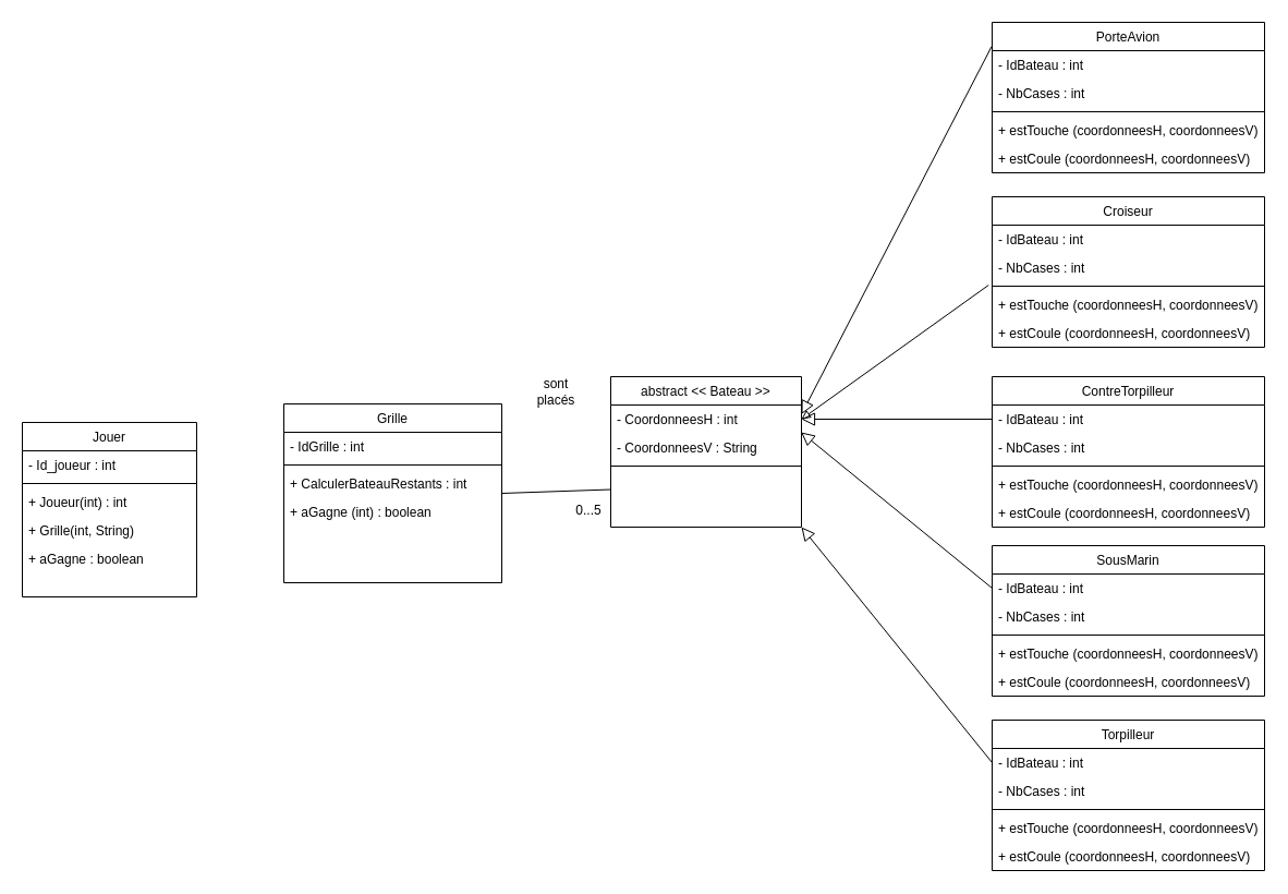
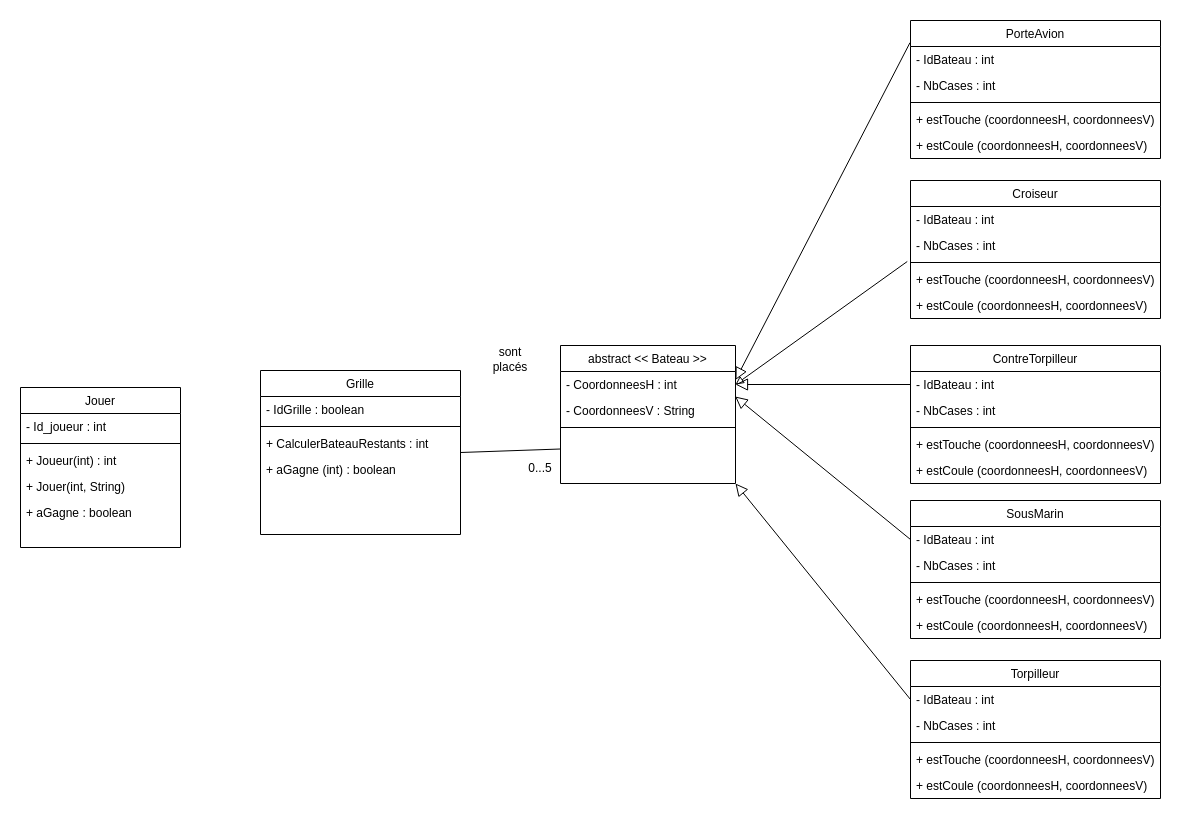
  <mxCell id="0" />
  <mxCell id="1" parent="0" />
  <mxCell id="2" value="Jouer" style="swimlane;fontStyle=0;align=center;verticalAlign=top;childLayout=stackLayout;horizontal=1;startSize=26;horizontalStack=0;resizeParent=1;resizeLast=0;collapsible=1;marginBottom=0;rounded=0;shadow=0;strokeWidth=1;" parent="1" vertex="1"><mxGeometry x="20" y="387" width="160" height="160" as="geometry"><mxRectangle x="130" y="380" width="160" height="26" as="alternateBounds" /></mxGeometry></mxCell>
  <mxCell id="3" value="- Id_joueur : int" style="text;align=left;verticalAlign=top;spacingLeft=4;spacingRight=4;overflow=hidden;rotatable=0;points=[[0,0.5],[1,0.5]];portConstraint=eastwest;" parent="2" vertex="1"><mxGeometry y="26" width="160" height="26" as="geometry" /></mxCell>
  <mxCell id="4" value="" style="line;html=1;strokeWidth=1;align=left;verticalAlign=middle;spacingTop=-1;spacingLeft=3;spacingRight=3;rotatable=0;labelPosition=right;points=[];portConstraint=eastwest;" parent="2" vertex="1"><mxGeometry y="52" width="160" height="8" as="geometry" /></mxCell>
  <mxCell id="5" value="+ Joueur(int) : int" style="text;align=left;verticalAlign=top;spacingLeft=4;spacingRight=4;overflow=hidden;rotatable=0;points=[[0,0.5],[1,0.5]];portConstraint=eastwest;fontStyle=0" parent="2" vertex="1"><mxGeometry y="60" width="160" height="26" as="geometry" /></mxCell>
- <mxCell id="6" value="+ Grille(int, String) " style="text;align=left;verticalAlign=top;spacingLeft=4;spacingRight=4;overflow=hidden;rotatable=0;points=[[0,0.5],[1,0.5]];portConstraint=eastwest;fontStyle=0" vertex="1" parent="2"><mxGeometry y="86" width="160" height="26" as="geometry" /></mxCell>
+ <mxCell id="6" value="+ Jouer(int, String) " style="text;align=left;verticalAlign=top;spacingLeft=4;spacingRight=4;overflow=hidden;rotatable=0;points=[[0,0.5],[1,0.5]];portConstraint=eastwest;fontStyle=0" vertex="1" parent="2"><mxGeometry y="86" width="160" height="26" as="geometry" /></mxCell>
  <mxCell id="7" value="+ aGagne : boolean" style="text;align=left;verticalAlign=top;spacingLeft=4;spacingRight=4;overflow=hidden;rotatable=0;points=[[0,0.5],[1,0.5]];portConstraint=eastwest;" vertex="1" parent="2"><mxGeometry y="112" width="160" height="26" as="geometry" /></mxCell>
  <mxCell id="8" value="abstract &lt;&lt; Bateau &gt;&gt;" style="swimlane;fontStyle=0;align=center;verticalAlign=top;childLayout=stackLayout;horizontal=1;startSize=26;horizontalStack=0;resizeParent=1;resizeLast=0;collapsible=1;marginBottom=0;rounded=0;shadow=0;strokeWidth=1;" parent="1" vertex="1"><mxGeometry x="560" y="345" width="175" height="138" as="geometry"><mxRectangle x="340" y="380" width="170" height="26" as="alternateBounds" /></mxGeometry></mxCell>
  <mxCell id="9" value="- CoordonneesH : int" style="text;align=left;verticalAlign=top;spacingLeft=4;spacingRight=4;overflow=hidden;rotatable=0;points=[[0,0.5],[1,0.5]];portConstraint=eastwest;" parent="8" vertex="1"><mxGeometry y="26" width="175" height="26" as="geometry" /></mxCell>
  <mxCell id="10" value="- CoordonneesV : String" style="text;align=left;verticalAlign=top;spacingLeft=4;spacingRight=4;overflow=hidden;rotatable=0;points=[[0,0.5],[1,0.5]];portConstraint=eastwest;" vertex="1" parent="8"><mxGeometry y="52" width="175" height="26" as="geometry" /></mxCell>
  <mxCell id="11" value="" style="line;html=1;strokeWidth=1;align=left;verticalAlign=middle;spacingTop=-1;spacingLeft=3;spacingRight=3;rotatable=0;labelPosition=right;points=[];portConstraint=eastwest;" parent="8" vertex="1"><mxGeometry y="78" width="175" height="8" as="geometry" /></mxCell>
  <mxCell id="12" value="PorteAvion" style="swimlane;fontStyle=0;align=center;verticalAlign=top;childLayout=stackLayout;horizontal=1;startSize=26;horizontalStack=0;resizeParent=1;resizeLast=0;collapsible=1;marginBottom=0;rounded=0;shadow=0;strokeWidth=1;" vertex="1" parent="1"><mxGeometry x="910" y="20" width="250" height="138" as="geometry"><mxRectangle x="340" y="380" width="170" height="26" as="alternateBounds" /></mxGeometry></mxCell>
  <mxCell id="13" value="- IdBateau : int" style="text;align=left;verticalAlign=top;spacingLeft=4;spacingRight=4;overflow=hidden;rotatable=0;points=[[0,0.5],[1,0.5]];portConstraint=eastwest;" vertex="1" parent="12"><mxGeometry y="26" width="250" height="26" as="geometry" /></mxCell>
  <mxCell id="14" value="- NbCases : int" style="text;align=left;verticalAlign=top;spacingLeft=4;spacingRight=4;overflow=hidden;rotatable=0;points=[[0,0.5],[1,0.5]];portConstraint=eastwest;" vertex="1" parent="12"><mxGeometry y="52" width="250" height="26" as="geometry" /></mxCell>
  <mxCell id="15" value="" style="line;html=1;strokeWidth=1;align=left;verticalAlign=middle;spacingTop=-1;spacingLeft=3;spacingRight=3;rotatable=0;labelPosition=right;points=[];portConstraint=eastwest;" vertex="1" parent="12"><mxGeometry y="78" width="250" height="8" as="geometry" /></mxCell>
  <mxCell id="16" value="+ estTouche (coordonneesH, coordonneesV)" style="text;align=left;verticalAlign=top;spacingLeft=4;spacingRight=4;overflow=hidden;rotatable=0;points=[[0,0.5],[1,0.5]];portConstraint=eastwest;" vertex="1" parent="12"><mxGeometry y="86" width="250" height="26" as="geometry" /></mxCell>
  <mxCell id="17" value="+ estCoule (coordonneesH, coordonneesV)" style="text;align=left;verticalAlign=top;spacingLeft=4;spacingRight=4;overflow=hidden;rotatable=0;points=[[0,0.5],[1,0.5]];portConstraint=eastwest;" vertex="1" parent="12"><mxGeometry y="112" width="250" height="26" as="geometry" /></mxCell>
  <mxCell id="18" value="" style="endArrow=block;html=1;rounded=0;exitX=-0.002;exitY=-0.148;exitDx=0;exitDy=0;exitPerimeter=0;entryX=1;entryY=0.25;entryDx=0;entryDy=0;endFill=0;startSize=6;endSize=10;" edge="1" parent="1" source="13" target="8"><mxGeometry width="50" height="50" relative="1" as="geometry"><mxPoint x="560" y="420" as="sourcePoint" /><mxPoint x="610" y="370" as="targetPoint" /></mxGeometry></mxCell>
  <mxCell id="19" value="" style="endArrow=block;html=1;rounded=0;exitX=-0.013;exitY=0.375;exitDx=0;exitDy=0;exitPerimeter=0;entryX=1;entryY=0.5;entryDx=0;entryDy=0;endFill=0;startSize=10;" edge="1" parent="1" source="34" target="9"><mxGeometry width="50" height="50" relative="1" as="geometry"><mxPoint x="911.49" y="264.99" as="sourcePoint" /><mxPoint x="780" y="371.5" as="targetPoint" /></mxGeometry></mxCell>
  <mxCell id="20" value="" style="endArrow=block;html=1;rounded=0;exitX=0;exitY=0.5;exitDx=0;exitDy=0;entryX=1;entryY=0.5;entryDx=0;entryDy=0;endSize=10;endFill=0;" edge="1" parent="1" source="38" target="9"><mxGeometry width="50" height="50" relative="1" as="geometry"><mxPoint x="980" y="389" as="sourcePoint" /><mxPoint x="790" y="381.5" as="targetPoint" /></mxGeometry></mxCell>
  <mxCell id="21" value="" style="endArrow=block;html=1;rounded=0;exitX=0;exitY=0.5;exitDx=0;exitDy=0;entryX=0.998;entryY=0.962;entryDx=0;entryDy=0;entryPerimeter=0;endFill=0;endSize=10;" edge="1" parent="1" source="44" target="9"><mxGeometry width="50" height="50" relative="1" as="geometry"><mxPoint x="982.56" y="437.868" as="sourcePoint" /><mxPoint x="800" y="391.5" as="targetPoint" /></mxGeometry></mxCell>
  <mxCell id="22" value="" style="endArrow=block;html=1;rounded=0;exitX=0;exitY=0.5;exitDx=0;exitDy=0;entryX=1;entryY=1;entryDx=0;entryDy=0;endSize=10;endFill=0;" edge="1" parent="1" source="50" target="8"><mxGeometry width="50" height="50" relative="1" as="geometry"><mxPoint x="980" y="689" as="sourcePoint" /><mxPoint x="810" y="401.5" as="targetPoint" /></mxGeometry></mxCell>
  <mxCell id="23" value="Grille" style="swimlane;fontStyle=0;align=center;verticalAlign=top;childLayout=stackLayout;horizontal=1;startSize=26;horizontalStack=0;resizeParent=1;resizeLast=0;collapsible=1;marginBottom=0;rounded=0;shadow=0;strokeWidth=1;" vertex="1" parent="1"><mxGeometry x="260" y="370" width="200" height="164" as="geometry"><mxRectangle x="230" y="140" width="160" height="26" as="alternateBounds" /></mxGeometry></mxCell>
- <mxCell id="24" value="- IdGrille : int" style="text;align=left;verticalAlign=top;spacingLeft=4;spacingRight=4;overflow=hidden;rotatable=0;points=[[0,0.5],[1,0.5]];portConstraint=eastwest;" vertex="1" parent="23"><mxGeometry y="26" width="200" height="26" as="geometry" /></mxCell>
+ <mxCell id="24" value="- IdGrille : boolean" style="text;align=left;verticalAlign=top;spacingLeft=4;spacingRight=4;overflow=hidden;rotatable=0;points=[[0,0.5],[1,0.5]];portConstraint=eastwest;" vertex="1" parent="23"><mxGeometry y="26" width="200" height="26" as="geometry" /></mxCell>
  <mxCell id="25" value="" style="line;html=1;strokeWidth=1;align=left;verticalAlign=middle;spacingTop=-1;spacingLeft=3;spacingRight=3;rotatable=0;labelPosition=right;points=[];portConstraint=eastwest;" vertex="1" parent="23"><mxGeometry y="52" width="200" height="8" as="geometry" /></mxCell>
  <mxCell id="26" value="+ CalculerBateauRestants : int" style="text;align=left;verticalAlign=top;spacingLeft=4;spacingRight=4;overflow=hidden;rotatable=0;points=[[0,0.5],[1,0.5]];portConstraint=eastwest;" vertex="1" parent="23"><mxGeometry y="60" width="200" height="26" as="geometry" /></mxCell>
  <mxCell id="27" value="+ aGagne (int) : boolean" style="text;align=left;verticalAlign=top;spacingLeft=4;spacingRight=4;overflow=hidden;rotatable=0;points=[[0,0.5],[1,0.5]];portConstraint=eastwest;" vertex="1" parent="23"><mxGeometry y="86" width="200" height="26" as="geometry" /></mxCell>
  <mxCell id="28" value="" style="endArrow=none;html=1;rounded=0;entryX=0;entryY=0.75;entryDx=0;entryDy=0;exitX=1;exitY=0.5;exitDx=0;exitDy=0;" edge="1" parent="1" source="23" target="8"><mxGeometry width="50" height="50" relative="1" as="geometry"><mxPoint x="477.8" y="509.866" as="sourcePoint" /><mxPoint x="610" y="370" as="targetPoint" /></mxGeometry></mxCell>
  <mxCell id="29" value="sont placés" style="text;html=1;strokeColor=none;fillColor=none;align=center;verticalAlign=middle;whiteSpace=wrap;rounded=0;" vertex="1" parent="1"><mxGeometry x="480" y="344" width="60" height="30" as="geometry" /></mxCell>
  <mxCell id="30" value="0...5" style="text;html=1;strokeColor=none;fillColor=none;align=center;verticalAlign=middle;whiteSpace=wrap;rounded=0;" vertex="1" parent="1"><mxGeometry x="510" y="453" width="60" height="30" as="geometry" /></mxCell>
  <mxCell id="31" value="Croiseur" style="swimlane;fontStyle=0;align=center;verticalAlign=top;childLayout=stackLayout;horizontal=1;startSize=26;horizontalStack=0;resizeParent=1;resizeLast=0;collapsible=1;marginBottom=0;rounded=0;shadow=0;strokeWidth=1;" vertex="1" parent="1"><mxGeometry x="910" y="180" width="250" height="138" as="geometry"><mxRectangle x="340" y="380" width="170" height="26" as="alternateBounds" /></mxGeometry></mxCell>
  <mxCell id="32" value="- IdBateau : int" style="text;align=left;verticalAlign=top;spacingLeft=4;spacingRight=4;overflow=hidden;rotatable=0;points=[[0,0.5],[1,0.5]];portConstraint=eastwest;" vertex="1" parent="31"><mxGeometry y="26" width="250" height="26" as="geometry" /></mxCell>
  <mxCell id="33" value="- NbCases : int" style="text;align=left;verticalAlign=top;spacingLeft=4;spacingRight=4;overflow=hidden;rotatable=0;points=[[0,0.5],[1,0.5]];portConstraint=eastwest;" vertex="1" parent="31"><mxGeometry y="52" width="250" height="26" as="geometry" /></mxCell>
  <mxCell id="34" value="" style="line;html=1;strokeWidth=1;align=left;verticalAlign=middle;spacingTop=-1;spacingLeft=3;spacingRight=3;rotatable=0;labelPosition=right;points=[];portConstraint=eastwest;" vertex="1" parent="31"><mxGeometry y="78" width="250" height="8" as="geometry" /></mxCell>
  <mxCell id="35" value="+ estTouche (coordonneesH, coordonneesV)" style="text;align=left;verticalAlign=top;spacingLeft=4;spacingRight=4;overflow=hidden;rotatable=0;points=[[0,0.5],[1,0.5]];portConstraint=eastwest;" vertex="1" parent="31"><mxGeometry y="86" width="250" height="26" as="geometry" /></mxCell>
  <mxCell id="36" value="+ estCoule (coordonneesH, coordonneesV)" style="text;align=left;verticalAlign=top;spacingLeft=4;spacingRight=4;overflow=hidden;rotatable=0;points=[[0,0.5],[1,0.5]];portConstraint=eastwest;" vertex="1" parent="31"><mxGeometry y="112" width="250" height="26" as="geometry" /></mxCell>
  <mxCell id="37" value="ContreTorpilleur" style="swimlane;fontStyle=0;align=center;verticalAlign=top;childLayout=stackLayout;horizontal=1;startSize=26;horizontalStack=0;resizeParent=1;resizeLast=0;collapsible=1;marginBottom=0;rounded=0;shadow=0;strokeWidth=1;" vertex="1" parent="1"><mxGeometry x="910" y="345" width="250" height="138" as="geometry"><mxRectangle x="340" y="380" width="170" height="26" as="alternateBounds" /></mxGeometry></mxCell>
  <mxCell id="38" value="- IdBateau : int" style="text;align=left;verticalAlign=top;spacingLeft=4;spacingRight=4;overflow=hidden;rotatable=0;points=[[0,0.5],[1,0.5]];portConstraint=eastwest;" vertex="1" parent="37"><mxGeometry y="26" width="250" height="26" as="geometry" /></mxCell>
  <mxCell id="39" value="- NbCases : int" style="text;align=left;verticalAlign=top;spacingLeft=4;spacingRight=4;overflow=hidden;rotatable=0;points=[[0,0.5],[1,0.5]];portConstraint=eastwest;" vertex="1" parent="37"><mxGeometry y="52" width="250" height="26" as="geometry" /></mxCell>
  <mxCell id="40" value="" style="line;html=1;strokeWidth=1;align=left;verticalAlign=middle;spacingTop=-1;spacingLeft=3;spacingRight=3;rotatable=0;labelPosition=right;points=[];portConstraint=eastwest;" vertex="1" parent="37"><mxGeometry y="78" width="250" height="8" as="geometry" /></mxCell>
  <mxCell id="41" value="+ estTouche (coordonneesH, coordonneesV)" style="text;align=left;verticalAlign=top;spacingLeft=4;spacingRight=4;overflow=hidden;rotatable=0;points=[[0,0.5],[1,0.5]];portConstraint=eastwest;" vertex="1" parent="37"><mxGeometry y="86" width="250" height="26" as="geometry" /></mxCell>
  <mxCell id="42" value="+ estCoule (coordonneesH, coordonneesV)" style="text;align=left;verticalAlign=top;spacingLeft=4;spacingRight=4;overflow=hidden;rotatable=0;points=[[0,0.5],[1,0.5]];portConstraint=eastwest;" vertex="1" parent="37"><mxGeometry y="112" width="250" height="26" as="geometry" /></mxCell>
  <mxCell id="43" value="SousMarin" style="swimlane;fontStyle=0;align=center;verticalAlign=top;childLayout=stackLayout;horizontal=1;startSize=26;horizontalStack=0;resizeParent=1;resizeLast=0;collapsible=1;marginBottom=0;rounded=0;shadow=0;strokeWidth=1;" vertex="1" parent="1"><mxGeometry x="910" y="500" width="250" height="138" as="geometry"><mxRectangle x="340" y="380" width="170" height="26" as="alternateBounds" /></mxGeometry></mxCell>
  <mxCell id="44" value="- IdBateau : int" style="text;align=left;verticalAlign=top;spacingLeft=4;spacingRight=4;overflow=hidden;rotatable=0;points=[[0,0.5],[1,0.5]];portConstraint=eastwest;" vertex="1" parent="43"><mxGeometry y="26" width="250" height="26" as="geometry" /></mxCell>
  <mxCell id="45" value="- NbCases : int" style="text;align=left;verticalAlign=top;spacingLeft=4;spacingRight=4;overflow=hidden;rotatable=0;points=[[0,0.5],[1,0.5]];portConstraint=eastwest;" vertex="1" parent="43"><mxGeometry y="52" width="250" height="26" as="geometry" /></mxCell>
  <mxCell id="46" value="" style="line;html=1;strokeWidth=1;align=left;verticalAlign=middle;spacingTop=-1;spacingLeft=3;spacingRight=3;rotatable=0;labelPosition=right;points=[];portConstraint=eastwest;" vertex="1" parent="43"><mxGeometry y="78" width="250" height="8" as="geometry" /></mxCell>
  <mxCell id="47" value="+ estTouche (coordonneesH, coordonneesV)" style="text;align=left;verticalAlign=top;spacingLeft=4;spacingRight=4;overflow=hidden;rotatable=0;points=[[0,0.5],[1,0.5]];portConstraint=eastwest;" vertex="1" parent="43"><mxGeometry y="86" width="250" height="26" as="geometry" /></mxCell>
  <mxCell id="48" value="+ estCoule (coordonneesH, coordonneesV)" style="text;align=left;verticalAlign=top;spacingLeft=4;spacingRight=4;overflow=hidden;rotatable=0;points=[[0,0.5],[1,0.5]];portConstraint=eastwest;" vertex="1" parent="43"><mxGeometry y="112" width="250" height="26" as="geometry" /></mxCell>
  <mxCell id="49" value="Torpilleur" style="swimlane;fontStyle=0;align=center;verticalAlign=top;childLayout=stackLayout;horizontal=1;startSize=26;horizontalStack=0;resizeParent=1;resizeLast=0;collapsible=1;marginBottom=0;rounded=0;shadow=0;strokeWidth=1;" vertex="1" parent="1"><mxGeometry x="910" y="660" width="250" height="138" as="geometry"><mxRectangle x="340" y="380" width="170" height="26" as="alternateBounds" /></mxGeometry></mxCell>
  <mxCell id="50" value="- IdBateau : int" style="text;align=left;verticalAlign=top;spacingLeft=4;spacingRight=4;overflow=hidden;rotatable=0;points=[[0,0.5],[1,0.5]];portConstraint=eastwest;" vertex="1" parent="49"><mxGeometry y="26" width="250" height="26" as="geometry" /></mxCell>
  <mxCell id="51" value="- NbCases : int" style="text;align=left;verticalAlign=top;spacingLeft=4;spacingRight=4;overflow=hidden;rotatable=0;points=[[0,0.5],[1,0.5]];portConstraint=eastwest;" vertex="1" parent="49"><mxGeometry y="52" width="250" height="26" as="geometry" /></mxCell>
  <mxCell id="52" value="" style="line;html=1;strokeWidth=1;align=left;verticalAlign=middle;spacingTop=-1;spacingLeft=3;spacingRight=3;rotatable=0;labelPosition=right;points=[];portConstraint=eastwest;" vertex="1" parent="49"><mxGeometry y="78" width="250" height="8" as="geometry" /></mxCell>
  <mxCell id="53" value="+ estTouche (coordonneesH, coordonneesV)" style="text;align=left;verticalAlign=top;spacingLeft=4;spacingRight=4;overflow=hidden;rotatable=0;points=[[0,0.5],[1,0.5]];portConstraint=eastwest;" vertex="1" parent="49"><mxGeometry y="86" width="250" height="26" as="geometry" /></mxCell>
  <mxCell id="54" value="+ estCoule (coordonneesH, coordonneesV)" style="text;align=left;verticalAlign=top;spacingLeft=4;spacingRight=4;overflow=hidden;rotatable=0;points=[[0,0.5],[1,0.5]];portConstraint=eastwest;" vertex="1" parent="49"><mxGeometry y="112" width="250" height="26" as="geometry" /></mxCell>
